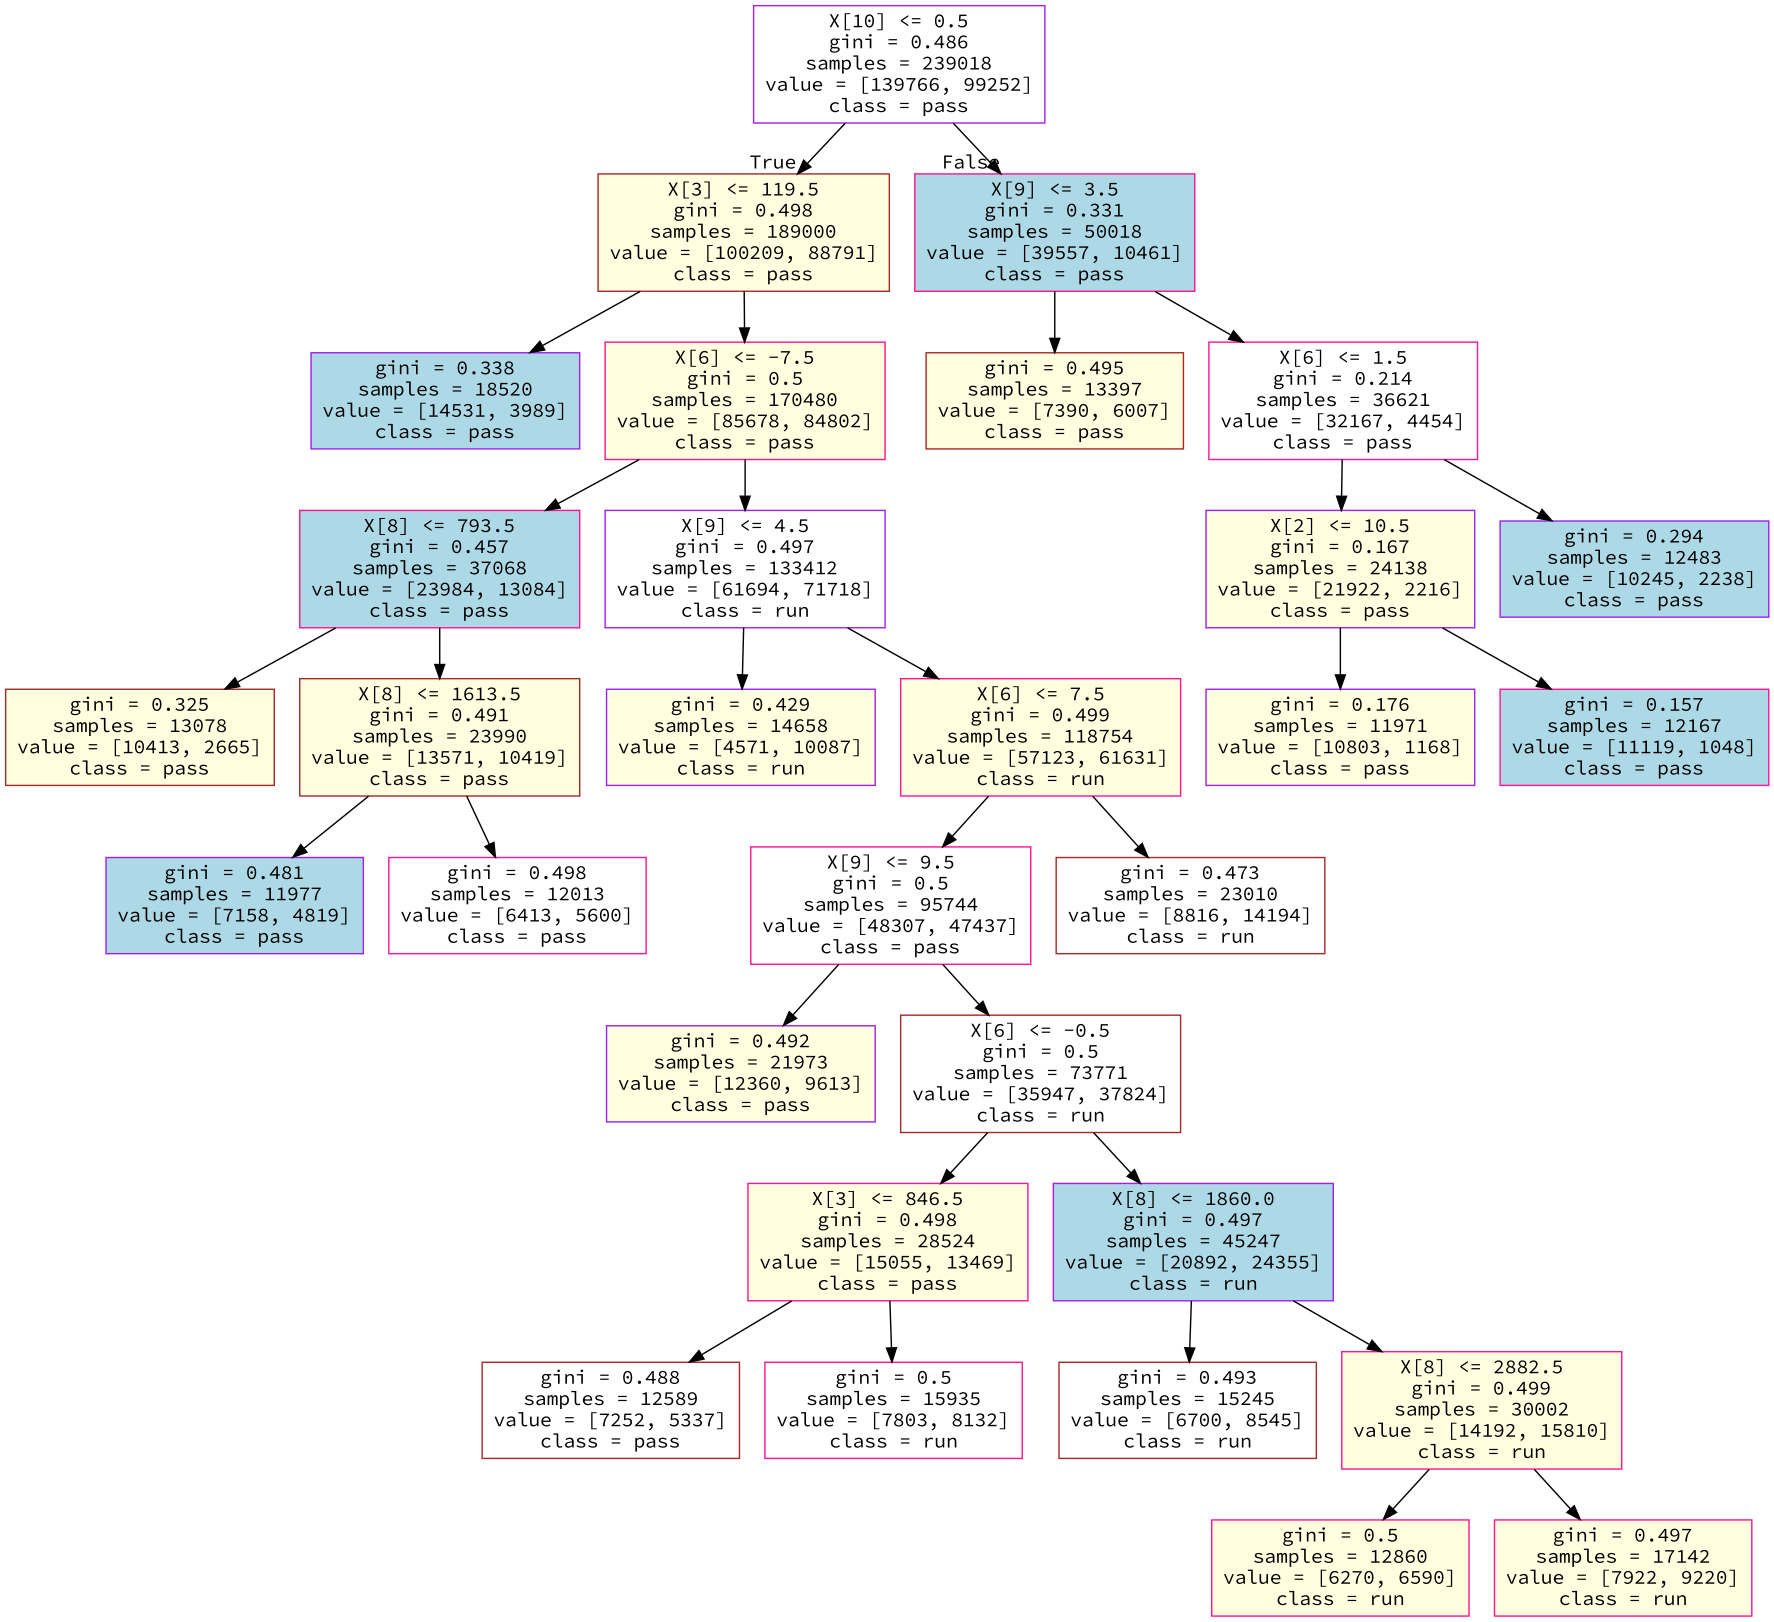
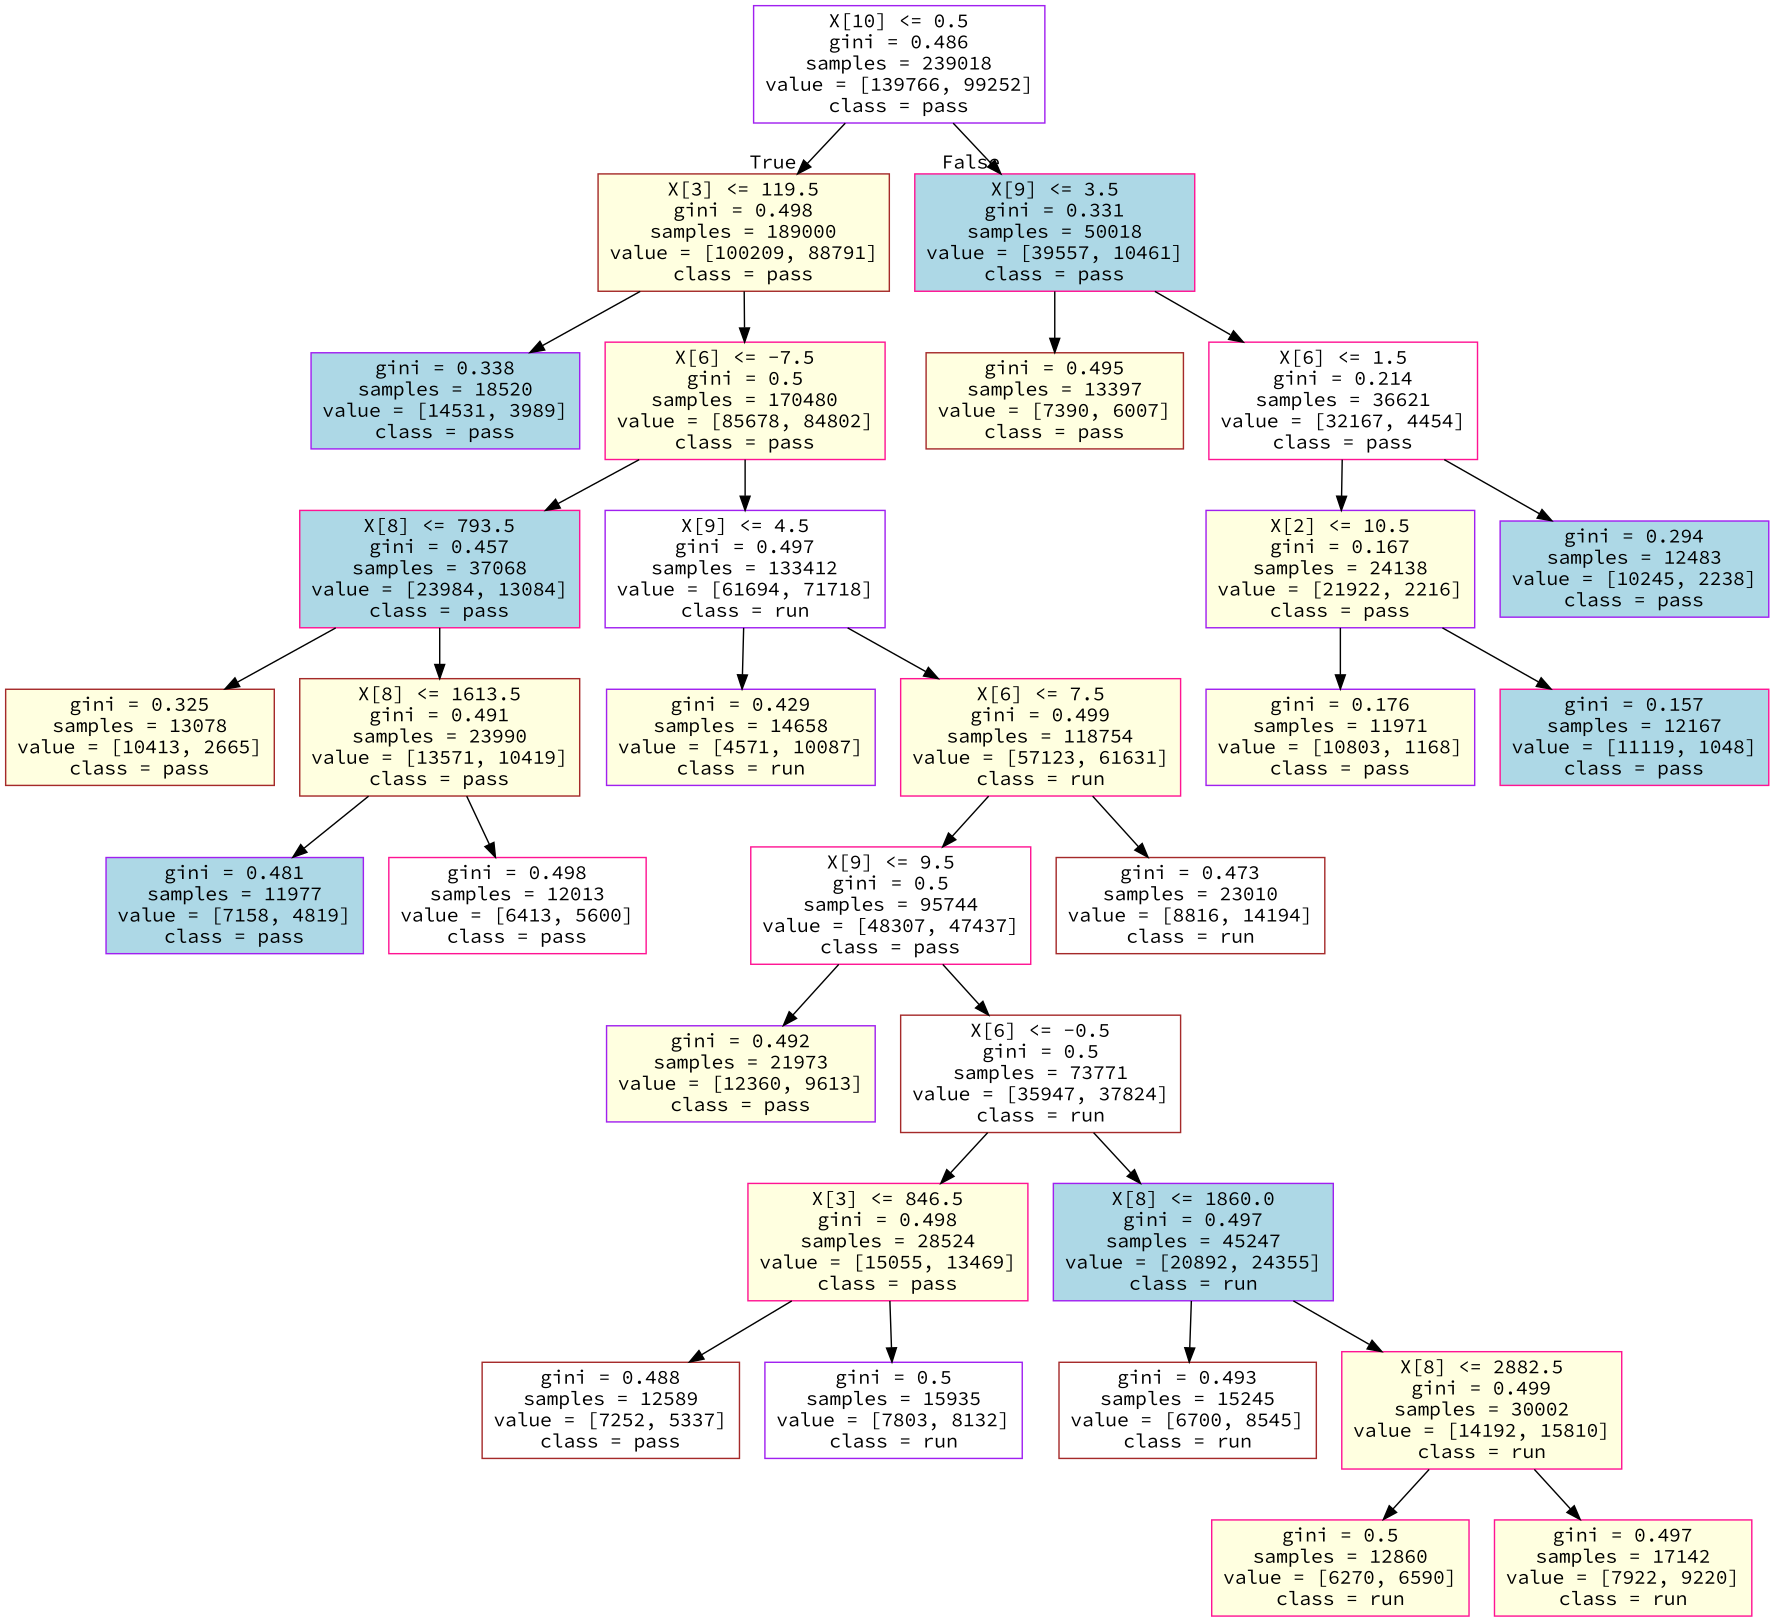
  digraph {
    fontname="Source Code Pro"
    node [color=deeppink fillcolor=lightyellow shape=box style=filled fontname="Source Code Pro"]
    edge [fontname="Source Code Pro"]
    n1 [color=purple fillcolor=white label="X[10] <= 0.5\ngini = 0.486\nsamples = 239018\nvalue = [139766, 99252]\nclass = pass"]
    n2 [color=brown label="X[3] <= 119.5\ngini = 0.498\nsamples = 189000\nvalue = [100209, 88791]\nclass = pass"]
    n3 [fillcolor=lightblue label="X[9] <= 3.5\ngini = 0.331\nsamples = 50018\nvalue = [39557, 10461]\nclass = pass"]
    n4 [color=purple fillcolor=lightblue label="gini = 0.338\nsamples = 18520\nvalue = [14531, 3989]\nclass = pass"]
    n5 [label="X[6] <= -7.5\ngini = 0.5\nsamples = 170480\nvalue = [85678, 84802]\nclass = pass"]
    n6 [fillcolor=lightblue label="X[8] <= 793.5\ngini = 0.457\nsamples = 37068\nvalue = [23984, 13084]\nclass = pass"]
    n7 [color=purple fillcolor=white label="X[9] <= 4.5\ngini = 0.497\nsamples = 133412\nvalue = [61694, 71718]\nclass = run"]
    n8 [color=brown label="gini = 0.325\nsamples = 13078\nvalue = [10413, 2665]\nclass = pass"]
    n9 [color=brown label="X[8] <= 1613.5\ngini = 0.491\nsamples = 23990\nvalue = [13571, 10419]\nclass = pass"]
    n10 [color=purple fillcolor=lightblue label="gini = 0.481\nsamples = 11977\nvalue = [7158, 4819]\nclass = pass"]
    n11 [fillcolor=white label="gini = 0.498\nsamples = 12013\nvalue = [6413, 5600]\nclass = pass"]
    n12 [color=purple label="gini = 0.429\nsamples = 14658\nvalue = [4571, 10087]\nclass = run"]
    n13 [label="X[6] <= 7.5\ngini = 0.499\nsamples = 118754\nvalue = [57123, 61631]\nclass = run"]
    n14 [fillcolor=white label="X[9] <= 9.5\ngini = 0.5\nsamples = 95744\nvalue = [48307, 47437]\nclass = pass"]
    n15 [color=brown fillcolor=white label="gini = 0.473\nsamples = 23010\nvalue = [8816, 14194]\nclass = run"]
    n16 [color=purple label="gini = 0.492\nsamples = 21973\nvalue = [12360, 9613]\nclass = pass"]
    n17 [color=brown fillcolor=white label="X[6] <= -0.5\ngini = 0.5\nsamples = 73771\nvalue = [35947, 37824]\nclass = run"]
    n18 [label="X[3] <= 846.5\ngini = 0.498\nsamples = 28524\nvalue = [15055, 13469]\nclass = pass"]
    n19 [color=purple fillcolor=lightblue label="X[8] <= 1860.0\ngini = 0.497\nsamples = 45247\nvalue = [20892, 24355]\nclass = run"]
    n20 [color=brown fillcolor=white label="gini = 0.488\nsamples = 12589\nvalue = [7252, 5337]\nclass = pass"]
-   n21 [fillcolor=white label="gini = 0.5\nsamples = 15935\nvalue = [7803, 8132]\nclass = run"]
+   n21 [color=purple fillcolor=white label="gini = 0.5\nsamples = 15935\nvalue = [7803, 8132]\nclass = run"]
    n22 [color=brown fillcolor=white label="gini = 0.493\nsamples = 15245\nvalue = [6700, 8545]\nclass = run"]
    n23 [label="X[8] <= 2882.5\ngini = 0.499\nsamples = 30002\nvalue = [14192, 15810]\nclass = run"]
    n24 [label="gini = 0.5\nsamples = 12860\nvalue = [6270, 6590]\nclass = run"]
    n25 [label="gini = 0.497\nsamples = 17142\nvalue = [7922, 9220]\nclass = run"]
    n26 [color=brown label="gini = 0.495\nsamples = 13397\nvalue = [7390, 6007]\nclass = pass"]
    n27 [fillcolor=white label="X[6] <= 1.5\ngini = 0.214\nsamples = 36621\nvalue = [32167, 4454]\nclass = pass"]
    n28 [color=purple label="X[2] <= 10.5\ngini = 0.167\nsamples = 24138\nvalue = [21922, 2216]\nclass = pass"]
    n29 [color=purple fillcolor=lightblue label="gini = 0.294\nsamples = 12483\nvalue = [10245, 2238]\nclass = pass"]
    n30 [color=purple label="gini = 0.176\nsamples = 11971\nvalue = [10803, 1168]\nclass = pass"]
    n31 [fillcolor=lightblue label="gini = 0.157\nsamples = 12167\nvalue = [11119, 1048]\nclass = pass"]
    n1 -> n2 [headlabel=True labelangle=45 labeldistance=2.5]
    n1 -> n3 [headlabel=False labelangle=-45 labeldistance=2.5]
    n2 -> n4
    n2 -> n5
    n3 -> n26
    n3 -> n27
    n5 -> n6
    n5 -> n7
    n6 -> n8
    n6 -> n9
    n7 -> n12
    n7 -> n13
    n9 -> n10
    n9 -> n11
    n13 -> n14
    n13 -> n15
    n14 -> n16
    n14 -> n17
    n17 -> n18
    n17 -> n19
    n18 -> n20
    n18 -> n21
    n19 -> n22
    n19 -> n23
    n23 -> n24
    n23 -> n25
    n27 -> n28
    n27 -> n29
    n28 -> n30
    n28 -> n31
  }
